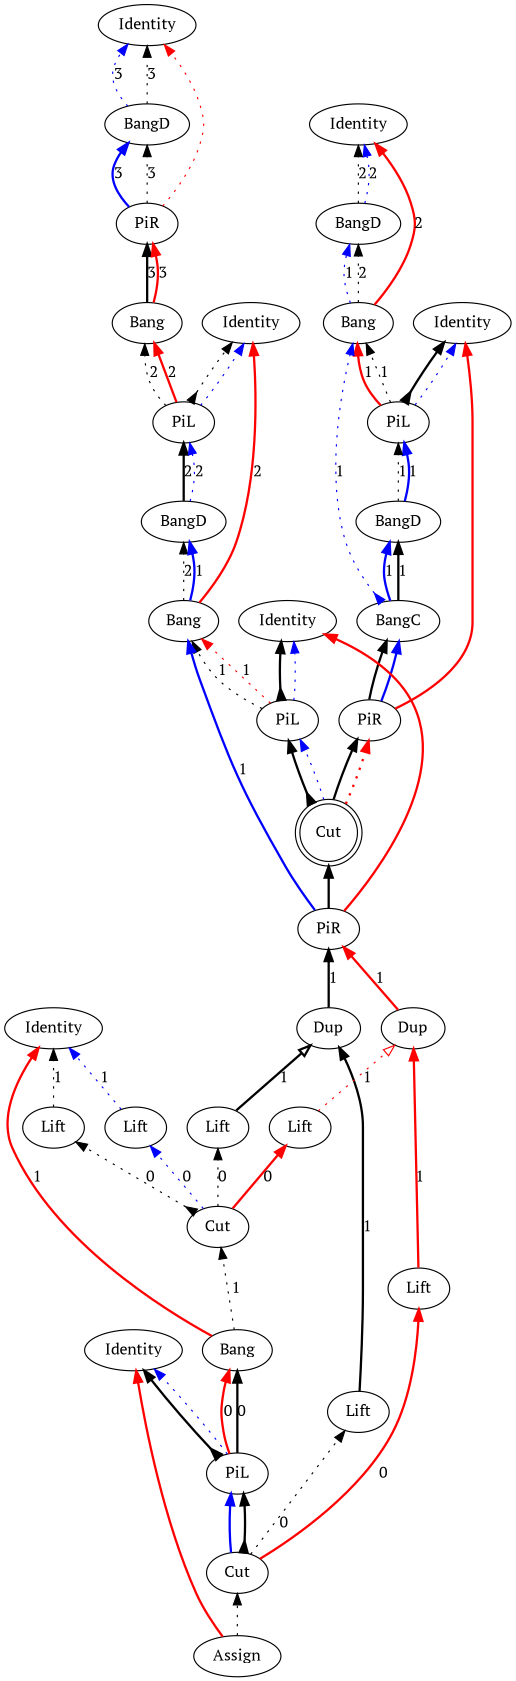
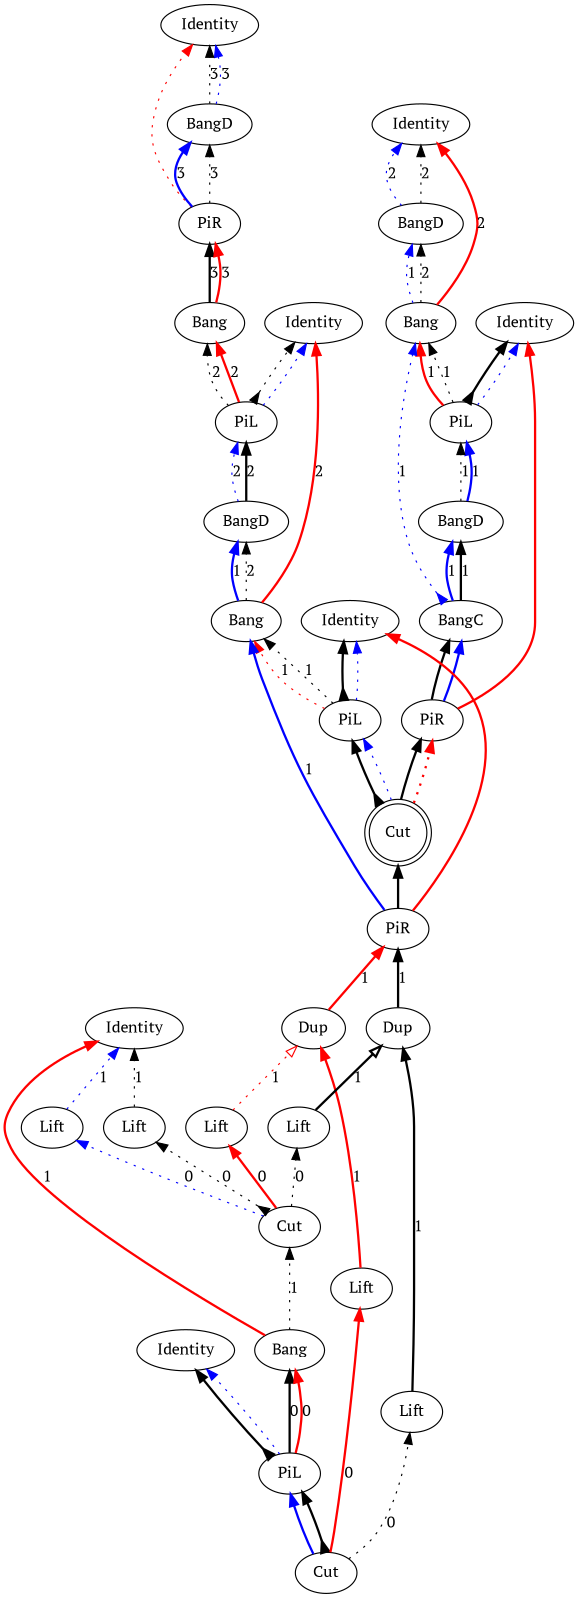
  digraph {
    rankdir=BT
    fontname="PT Serif"
    node [fontname="PT Serif"]
    edge [arrowhead=normal arrowtail=none color=black dir=both weight=2 style=bold fontname="PT Serif"]
    n1 [label=Identity]
    n2 [label=BangD]
    n3 [label=PiR]
    n4 [label=Bang]
    n5 [label=Identity]
    n6 [label=PiL]
    n7 [label=BangD]
    n8 [label=Bang]
    n9 [label=Identity]
    n10 [label=PiL]
    n11 [label=Identity]
    n12 [label=BangD]
    n13 [label=Bang]
    n14 [label=Identity]
    n15 [label=PiL]
    n16 [label=BangD]
    n17 [label=BangC]
    n18 [label=PiR]
    n19 [label=Cut shape=doublecircle]
    n20 [label=PiR]
    n21 [label=Identity]
    n22 [label=Identity]
    n23 [label=PiL]
    n24 [label=Bang]
-   n25 [label=Assign]
    n26 [label=Cut]
    n27 [label=Dup]
    n28 [label=Dup]
    n29 [label=Lift]
    n30 [label=Lift]
    n31 [label=Cut]
    n32 [label=Lift]
    n33 [label=Lift]
    n34 [label=Lift]
    n35 [label=Lift]
    n2 -> n1 [color=blue label=3 style=dotted]
    n2 -> n1 [label=3 weight=5 style=dotted]
    n3 -> n1 [color=red style=dotted]
    n3 -> n2 [color=blue label=3]
    n3 -> n2 [label=3 weight=5 style=dotted]
    n4 -> n3 [label=3 weight=5]
    n4 -> n3 [color=red label=3]
    n6 -> n4 [label=2 weight=5 style=dotted]
    n6 -> n4 [color=red label=2]
    n6 -> n5 [arrowtail=inv weight=5 style=dotted]
    n6 -> n5 [color=blue style=dotted]
    n7 -> n6 [label=2 weight=5]
    n7 -> n6 [color=blue label=2 style=dotted]
    n8 -> n5 [color=red label=2]
    n8 -> n7 [label=2 weight=5 style=dotted]
    n8 -> n7 [color=blue label=1]
    n10 -> n8 [label=1 weight=5 style=dotted]
    n10 -> n8 [color=red label=1 style=dotted]
    n10 -> n9 [arrowtail=inv weight=5]
    n10 -> n9 [color=blue style=dotted]
    n12 -> n11 [color=blue label=2 style=dotted]
    n12 -> n11 [label=2 weight=5 style=dotted]
    n13 -> n11 [color=red label=2]
    n13 -> n12 [label=2 weight=5 style=dotted]
    n13 -> n12 [color=blue label=1 style=dotted]
    n15 -> n13 [label=1 weight=5 style=dotted]
    n15 -> n13 [color=red label=1]
    n15 -> n14 [arrowtail=inv weight=5]
    n15 -> n14 [color=blue style=dotted]
    n16 -> n15 [color=blue label=1]
    n16 -> n15 [label=1 weight=5 style=dotted]
    n17 -> n13 [arrowtail=inv color=blue label=1 style=dotted]
    n17 -> n16 [label=1 weight=5]
    n17 -> n16 [color=blue label=1]
    n18 -> n14 [color=red]
    n18 -> n17 [weight=5]
    n18 -> n17 [color=blue]
    n19 -> n10 [arrowtail=inv weight=5]
    n19 -> n10 [color=blue style=dotted]
    n19 -> n18 [weight=5]
    n19 -> n18 [color=red penwidth=2 style=dotted]
    n20 -> n8 [color=blue label=1]
    n20 -> n9 [color=red]
    n20 -> n19 [weight=5]
    n23 -> n22 [arrowtail=inv weight=5]
    n23 -> n22 [color=blue style=dotted]
    n23 -> n24 [label=0 weight=5]
    n23 -> n24 [color=red label=0]
    n24 -> n21 [color=red label=1]
    n24 -> n31 [label=1 weight=5 style=dotted]
-   n25 -> n22 [color=red]
-   n25 -> n26 [weight=5 style=dotted]
    n26 -> n23 [color=blue]
    n26 -> n23 [arrowtail=inv weight=5]
    n26 -> n29 [label=0 weight=5 style=dotted]
    n26 -> n30 [color=red label=0]
    n27 -> n20 [label=1 weight=5]
    n28 -> n20 [color=red label=1]
    n29 -> n27 [label=1 weight=5]
    n30 -> n28 [color=red label=1]
    n31 -> n32 [arrowtail=inv label=0 weight=5 style=dotted]
    n31 -> n33 [label=0 weight=5 style=dotted]
    n31 -> n34 [color=blue label=0 style=dotted]
    n31 -> n35 [color=red label=0]
    n32 -> n21 [label=1 weight=5 style=dotted]
    n33 -> n27 [arrowhead=onormal label=1 weight=5]
    n34 -> n21 [color=blue label=1 style=dotted]
    n35 -> n28 [arrowhead=onormal color=red label=1 style=dotted]
  }
